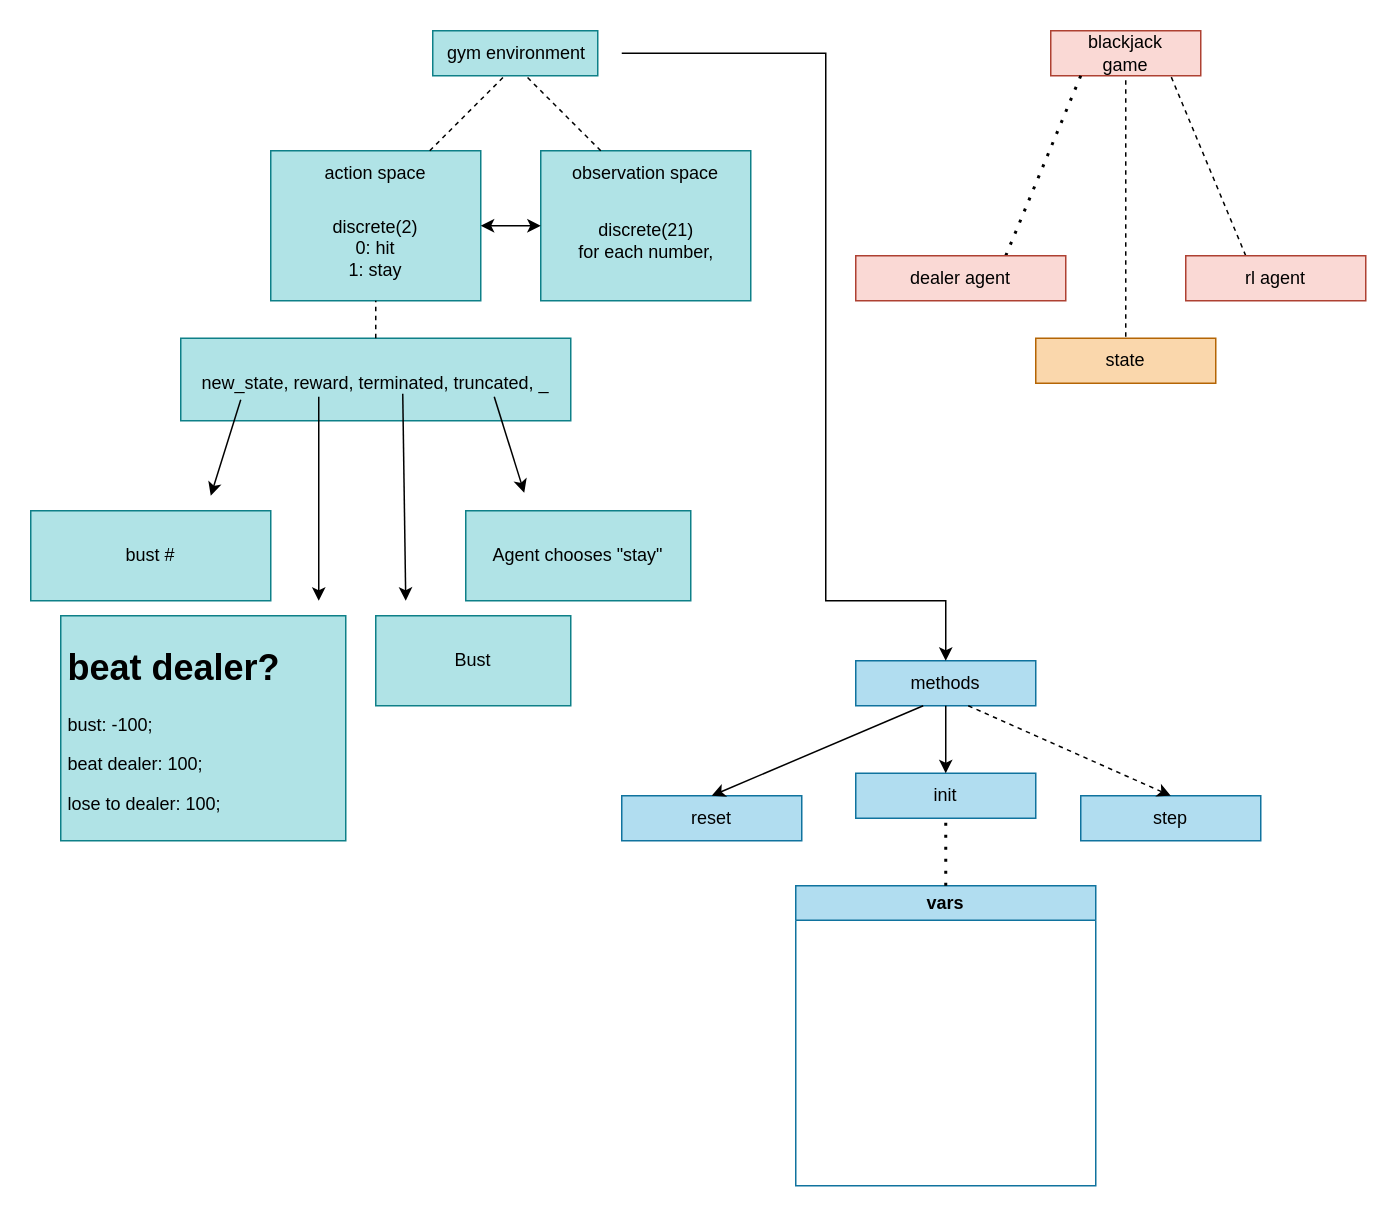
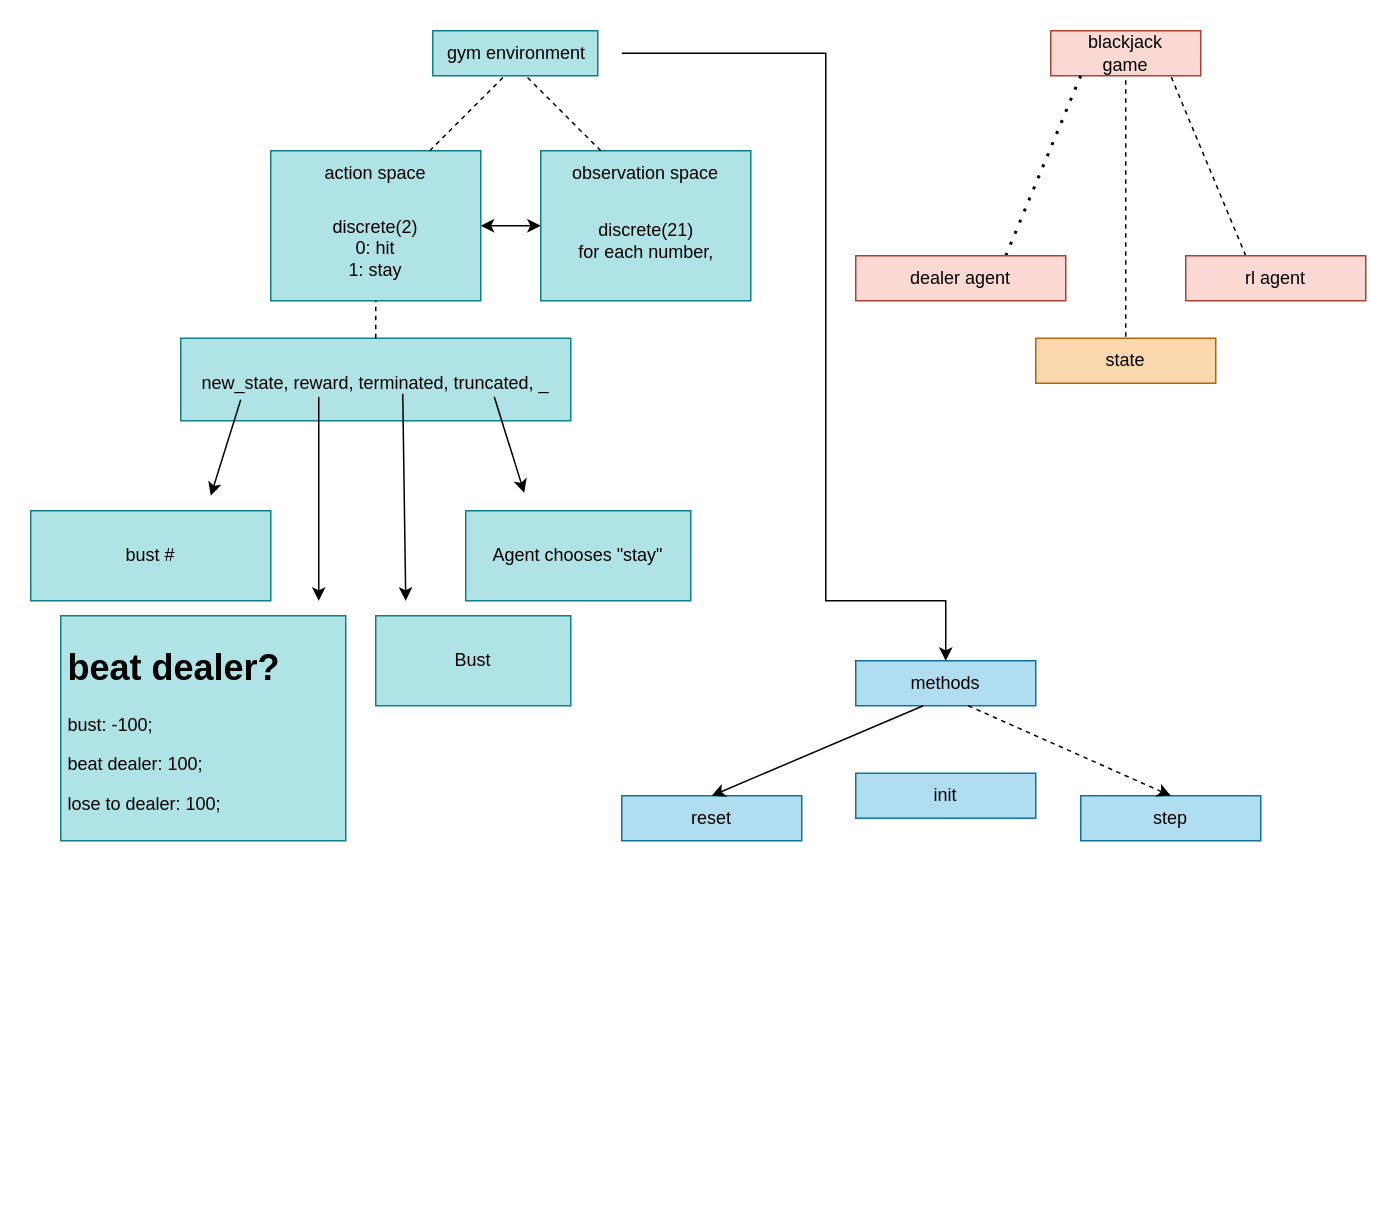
  <mxCell id="0" />
  <mxCell id="1" parent="0" />
  <mxCell id="2" value="" style="group" vertex="1" connectable="0" parent="1"><mxGeometry x="180" y="100" width="140" height="100" as="geometry" /></mxCell>
  <mxCell id="3" value="" style="rounded=0;whiteSpace=wrap;html=1;fillColor=#b0e3e6;strokeColor=#0e8088;" vertex="1" parent="2"><mxGeometry width="140" height="100" as="geometry" /></mxCell>
  <mxCell id="4" value="action space" style="text;html=1;strokeColor=none;fillColor=none;align=center;verticalAlign=middle;whiteSpace=wrap;rounded=0;" vertex="1" parent="2"><mxGeometry width="140" height="30" as="geometry" /></mxCell>
  <mxCell id="5" value="discrete(2)&lt;br&gt;0: hit&lt;br&gt;1: stay" style="text;html=1;strokeColor=none;fillColor=none;align=center;verticalAlign=middle;whiteSpace=wrap;rounded=0;" vertex="1" parent="2"><mxGeometry x="40" y="50" width="60" height="30" as="geometry" /></mxCell>
  <mxCell id="6" value="" style="endArrow=none;dashed=1;html=1;rounded=0;" edge="1" parent="1"><mxGeometry width="50" height="50" relative="1" as="geometry"><mxPoint x="286" y="100" as="sourcePoint" /><mxPoint x="336" y="50" as="targetPoint" /></mxGeometry></mxCell>
  <mxCell id="7" value="" style="group" vertex="1" connectable="0" parent="1"><mxGeometry x="360" y="100" width="190" height="100" as="geometry" /></mxCell>
  <mxCell id="8" value="" style="rounded=0;whiteSpace=wrap;html=1;fillColor=#b0e3e6;strokeColor=#0e8088;" vertex="1" parent="7"><mxGeometry width="140" height="100" as="geometry" /></mxCell>
  <mxCell id="9" value="observation space" style="text;html=1;strokeColor=none;fillColor=none;align=center;verticalAlign=middle;whiteSpace=wrap;rounded=0;" vertex="1" parent="7"><mxGeometry width="140" height="30" as="geometry" /></mxCell>
  <mxCell id="10" value="discrete(21)&lt;br&gt;for each number," style="text;html=1;strokeColor=none;fillColor=none;align=center;verticalAlign=middle;whiteSpace=wrap;rounded=0;" vertex="1" parent="7"><mxGeometry x="-7.5" y="50" width="155" height="20" as="geometry" /></mxCell>
  <mxCell id="11" value="" style="group" vertex="1" connectable="0" parent="1"><mxGeometry x="274" y="20" width="140" height="30" as="geometry" /></mxCell>
  <mxCell id="12" value="" style="rounded=0;whiteSpace=wrap;html=1;fillColor=#b0e3e6;strokeColor=#0e8088;" vertex="1" parent="11"><mxGeometry x="14" width="110" height="30" as="geometry" /></mxCell>
  <mxCell id="13" value="gym environment" style="text;html=1;strokeColor=none;fillColor=none;align=center;verticalAlign=middle;whiteSpace=wrap;rounded=0;" vertex="1" parent="11"><mxGeometry width="140" height="30" as="geometry" /></mxCell>
  <mxCell id="14" value="" style="endArrow=none;dashed=1;html=1;rounded=0;" edge="1" parent="1"><mxGeometry width="50" height="50" relative="1" as="geometry"><mxPoint x="400" y="100" as="sourcePoint" /><mxPoint x="350" y="50" as="targetPoint" /></mxGeometry></mxCell>
  <mxCell id="15" value="" style="group" vertex="1" connectable="0" parent="1"><mxGeometry x="90" y="225" width="320" height="55" as="geometry" /></mxCell>
  <mxCell id="16" value="" style="rounded=0;whiteSpace=wrap;html=1;fillColor=#b0e3e6;strokeColor=#0e8088;" vertex="1" parent="15"><mxGeometry x="30" width="260" height="55" as="geometry" /></mxCell>
  <mxCell id="17" value="new_state, reward, terminated, truncated, _" style="text;html=1;strokeColor=none;fillColor=none;align=center;verticalAlign=middle;whiteSpace=wrap;rounded=0;" vertex="1" parent="15"><mxGeometry y="15" width="320" height="30" as="geometry" /></mxCell>
  <mxCell id="18" value="" style="endArrow=none;dashed=1;html=1;rounded=0;exitX=0.5;exitY=0;exitDx=0;exitDy=0;" edge="1" parent="15" source="16"><mxGeometry width="50" height="50" relative="1" as="geometry"><mxPoint x="230" y="85" as="sourcePoint" /><mxPoint x="160" y="-25" as="targetPoint" /></mxGeometry></mxCell>
  <mxCell id="19" value="" style="endArrow=classic;html=1;rounded=0;" edge="1" parent="15"><mxGeometry width="50" height="50" relative="1" as="geometry"><mxPoint x="239" y="39" as="sourcePoint" /><mxPoint x="259" y="103" as="targetPoint" /></mxGeometry></mxCell>
  <mxCell id="20" value="" style="endArrow=classic;startArrow=classic;html=1;rounded=0;exitX=1;exitY=0.5;exitDx=0;exitDy=0;entryX=0;entryY=0.5;entryDx=0;entryDy=0;" edge="1" parent="1" source="3" target="8"><mxGeometry width="50" height="50" relative="1" as="geometry"><mxPoint x="320" y="260" as="sourcePoint" /><mxPoint x="370" y="210" as="targetPoint" /></mxGeometry></mxCell>
  <mxCell id="21" value="" style="endArrow=classic;html=1;rounded=0;" edge="1" parent="1"><mxGeometry width="50" height="50" relative="1" as="geometry"><mxPoint x="160" y="266" as="sourcePoint" /><mxPoint x="140" y="330" as="targetPoint" /></mxGeometry></mxCell>
  <mxCell id="22" value="" style="endArrow=classic;html=1;rounded=0;" edge="1" parent="1"><mxGeometry width="50" height="50" relative="1" as="geometry"><mxPoint x="212" y="264" as="sourcePoint" /><mxPoint x="212" y="400" as="targetPoint" /></mxGeometry></mxCell>
  <mxCell id="23" value="" style="endArrow=classic;html=1;rounded=0;" edge="1" parent="1"><mxGeometry width="50" height="50" relative="1" as="geometry"><mxPoint x="268" y="262" as="sourcePoint" /><mxPoint x="270" y="400" as="targetPoint" /></mxGeometry></mxCell>
  <mxCell id="24" value="" style="rounded=0;whiteSpace=wrap;html=1;fillColor=#b0e3e6;strokeColor=#0e8088;" vertex="1" parent="1"><mxGeometry x="20" y="340" width="160" height="60" as="geometry" /></mxCell>
  <mxCell id="25" value="" style="rounded=0;whiteSpace=wrap;html=1;fillColor=#b0e3e6;strokeColor=#0e8088;" vertex="1" parent="1"><mxGeometry x="40" y="410" width="190" height="150" as="geometry" /></mxCell>
  <mxCell id="26" value="" style="rounded=0;whiteSpace=wrap;html=1;fillColor=#b0e3e6;strokeColor=#0e8088;" vertex="1" parent="1"><mxGeometry x="250" y="410" width="130" height="60" as="geometry" /></mxCell>
  <mxCell id="27" value="" style="rounded=0;whiteSpace=wrap;html=1;fillColor=#b0e3e6;strokeColor=#0e8088;" vertex="1" parent="1"><mxGeometry x="310" y="340" width="150" height="60" as="geometry" /></mxCell>
  <mxCell id="28" value="Agent chooses &quot;stay&quot;" style="text;html=1;strokeColor=none;fillColor=none;align=center;verticalAlign=middle;whiteSpace=wrap;rounded=0;" vertex="1" parent="1"><mxGeometry x="320" y="355" width="130" height="30" as="geometry" /></mxCell>
  <mxCell id="29" value="Bust" style="text;html=1;strokeColor=none;fillColor=none;align=center;verticalAlign=middle;whiteSpace=wrap;rounded=0;" vertex="1" parent="1"><mxGeometry x="250" y="425" width="130" height="30" as="geometry" /></mxCell>
  <mxCell id="30" value="" style="group" vertex="1" connectable="0" parent="1"><mxGeometry x="700" y="20" width="100" height="30" as="geometry" /></mxCell>
  <mxCell id="31" value="" style="rounded=0;whiteSpace=wrap;html=1;fillColor=#fad9d5;strokeColor=#ae4132;" vertex="1" parent="30"><mxGeometry width="100" height="30" as="geometry" /></mxCell>
  <mxCell id="32" value="blackjack game" style="text;html=1;strokeColor=none;fillColor=none;align=center;verticalAlign=middle;whiteSpace=wrap;rounded=0;" vertex="1" parent="30"><mxGeometry x="20" width="60" height="30" as="geometry" /></mxCell>
  <mxCell id="33" value="" style="endArrow=none;dashed=1;html=1;rounded=0;entryX=0.5;entryY=1;entryDx=0;entryDy=0;" edge="1" parent="1" target="32"><mxGeometry width="50" height="50" relative="1" as="geometry"><mxPoint x="750" y="230" as="sourcePoint" /><mxPoint x="660" y="180" as="targetPoint" /></mxGeometry></mxCell>
  <mxCell id="34" value="" style="endArrow=none;dashed=1;html=1;rounded=0;entryX=1;entryY=1;entryDx=0;entryDy=0;" edge="1" parent="1" target="32"><mxGeometry width="50" height="50" relative="1" as="geometry"><mxPoint x="830" y="170" as="sourcePoint" /><mxPoint x="660" y="180" as="targetPoint" /></mxGeometry></mxCell>
  <mxCell id="35" value="" style="endArrow=none;dashed=1;html=1;dashPattern=1 3;strokeWidth=2;rounded=0;entryX=0;entryY=1;entryDx=0;entryDy=0;" edge="1" parent="1" target="32"><mxGeometry width="50" height="50" relative="1" as="geometry"><mxPoint x="670" y="170" as="sourcePoint" /><mxPoint x="660" y="180" as="targetPoint" /></mxGeometry></mxCell>
  <mxCell id="36" value="" style="rounded=0;whiteSpace=wrap;html=1;fillColor=#fad9d5;strokeColor=#ae4132;" vertex="1" parent="1"><mxGeometry x="570" y="170" width="140" height="30" as="geometry" /></mxCell>
  <mxCell id="37" value="dealer agent" style="text;html=1;strokeColor=none;fillColor=none;align=center;verticalAlign=middle;whiteSpace=wrap;rounded=0;" vertex="1" parent="1"><mxGeometry x="565" y="170" width="150" height="30" as="geometry" /></mxCell>
  <mxCell id="38" value="" style="rounded=0;whiteSpace=wrap;html=1;fillColor=#fad9d5;strokeColor=#ae4132;" vertex="1" parent="1"><mxGeometry x="790" y="170" width="120" height="30" as="geometry" /></mxCell>
  <mxCell id="39" value="rl agent" style="text;html=1;strokeColor=none;fillColor=none;align=center;verticalAlign=middle;whiteSpace=wrap;rounded=0;" vertex="1" parent="1"><mxGeometry x="820" y="170" width="60" height="30" as="geometry" /></mxCell>
  <mxCell id="40" value="" style="rounded=0;whiteSpace=wrap;html=1;fillColor=#fad7ac;strokeColor=#b46504;" vertex="1" parent="1"><mxGeometry x="690" y="225" width="120" height="30" as="geometry" /></mxCell>
  <mxCell id="41" value="state" style="text;html=1;strokeColor=none;fillColor=none;align=center;verticalAlign=middle;whiteSpace=wrap;rounded=0;" vertex="1" parent="1"><mxGeometry x="720" y="225" width="60" height="30" as="geometry" /></mxCell>
  <mxCell id="42" value="&lt;h1&gt;beat dealer?&lt;/h1&gt;&lt;p&gt;bust: -100;&lt;/p&gt;&lt;p&gt;beat dealer: 100;&lt;/p&gt;&lt;p&gt;lose to dealer: 100;&lt;/p&gt;" style="text;html=1;strokeColor=none;fillColor=none;spacing=5;spacingTop=-20;whiteSpace=wrap;overflow=hidden;rounded=0;" vertex="1" parent="1"><mxGeometry x="40" y="425" width="190" height="120" as="geometry" /></mxCell>
  <mxCell id="43" value="bust #" style="text;html=1;strokeColor=none;fillColor=none;align=center;verticalAlign=middle;whiteSpace=wrap;rounded=0;" vertex="1" parent="1"><mxGeometry x="70" y="355" width="60" height="30" as="geometry" /></mxCell>
  <mxCell id="44" value="" style="group" vertex="1" connectable="0" parent="1"><mxGeometry x="570" y="440" width="120" height="30" as="geometry" /></mxCell>
  <mxCell id="45" value="" style="rounded=0;whiteSpace=wrap;html=1;fillColor=#b1ddf0;strokeColor=#10739e;" vertex="1" parent="44"><mxGeometry width="120" height="30" as="geometry" /></mxCell>
  <mxCell id="46" value="methods" style="text;html=1;strokeColor=none;fillColor=none;align=center;verticalAlign=middle;whiteSpace=wrap;rounded=0;" vertex="1" parent="44"><mxGeometry x="30" width="60" height="30" as="geometry" /></mxCell>
  <mxCell id="47" style="edgeStyle=orthogonalEdgeStyle;rounded=0;orthogonalLoop=1;jettySize=auto;html=1;entryX=0.5;entryY=0;entryDx=0;entryDy=0;" edge="1" parent="1" source="13" target="46"><mxGeometry relative="1" as="geometry"><Array as="points"><mxPoint x="550" y="35" /><mxPoint x="550" y="400" /><mxPoint x="630" y="400" /></Array></mxGeometry></mxCell>
  <mxCell id="48" value="" style="group" vertex="1" connectable="0" parent="1"><mxGeometry x="720" y="530" width="120" height="30" as="geometry" /></mxCell>
  <mxCell id="49" value="" style="rounded=0;whiteSpace=wrap;html=1;fillColor=#b1ddf0;strokeColor=#10739e;" vertex="1" parent="48"><mxGeometry width="120" height="30" as="geometry" /></mxCell>
  <mxCell id="50" value="step" style="text;html=1;strokeColor=none;fillColor=none;align=center;verticalAlign=middle;whiteSpace=wrap;rounded=0;" vertex="1" parent="48"><mxGeometry x="30" width="60" height="30" as="geometry" /></mxCell>
  <mxCell id="51" value="" style="group" vertex="1" connectable="0" parent="1"><mxGeometry x="414" y="530" width="120" height="30" as="geometry" /></mxCell>
  <mxCell id="52" value="" style="rounded=0;whiteSpace=wrap;html=1;fillColor=#b1ddf0;strokeColor=#10739e;" vertex="1" parent="51"><mxGeometry width="120" height="30" as="geometry" /></mxCell>
  <mxCell id="53" value="reset" style="text;html=1;strokeColor=none;fillColor=none;align=center;verticalAlign=middle;whiteSpace=wrap;rounded=0;" vertex="1" parent="51"><mxGeometry x="30" width="60" height="30" as="geometry" /></mxCell>
  <mxCell id="54" value="" style="group" vertex="1" connectable="0" parent="1"><mxGeometry x="570" y="515" width="120" height="30" as="geometry" /></mxCell>
  <mxCell id="55" value="" style="rounded=0;whiteSpace=wrap;html=1;fillColor=#b1ddf0;strokeColor=#10739e;" vertex="1" parent="54"><mxGeometry width="120" height="30" as="geometry" /></mxCell>
  <mxCell id="56" value="init" style="text;html=1;strokeColor=none;fillColor=none;align=center;verticalAlign=middle;whiteSpace=wrap;rounded=0;" vertex="1" parent="54"><mxGeometry x="30" width="60" height="30" as="geometry" /></mxCell>
  <mxCell id="57" value="" style="endArrow=classic;html=1;rounded=0;exitX=0.25;exitY=1;exitDx=0;exitDy=0;entryX=0.5;entryY=0;entryDx=0;entryDy=0;" edge="1" parent="1" source="46" target="53"><mxGeometry width="50" height="50" relative="1" as="geometry"><mxPoint x="540" y="560" as="sourcePoint" /><mxPoint x="420" y="490" as="targetPoint" /></mxGeometry></mxCell>
- <mxCell id="58" value="" style="endArrow=classic;html=1;rounded=0;exitX=0.5;exitY=1;exitDx=0;exitDy=0;entryX=0.5;entryY=0;entryDx=0;entryDy=0;" edge="1" parent="1" source="46" target="56"><mxGeometry width="50" height="50" relative="1" as="geometry"><mxPoint x="540" y="560" as="sourcePoint" /><mxPoint x="660" y="490" as="targetPoint" /></mxGeometry></mxCell>
  <mxCell id="59" value="" style="endArrow=classic;html=1;rounded=0;exitX=0.75;exitY=1;exitDx=0;exitDy=0;entryX=0.5;entryY=0;entryDx=0;entryDy=0;dashed=1;" edge="1" parent="1" source="46" target="50"><mxGeometry width="50" height="50" relative="1" as="geometry"><mxPoint x="540" y="560" as="sourcePoint" /><mxPoint x="590" y="510" as="targetPoint" /></mxGeometry></mxCell>
- <mxCell id="60" value="vars" style="swimlane;whiteSpace=wrap;html=1;fillColor=#b1ddf0;strokeColor=#10739e;" vertex="1" parent="1"><mxGeometry x="530" y="590" width="200" height="200" as="geometry" /></mxCell>
- <mxCell id="61" value="" style="endArrow=none;dashed=1;html=1;dashPattern=1 3;strokeWidth=2;rounded=0;entryX=0.5;entryY=1;entryDx=0;entryDy=0;exitX=0.5;exitY=0;exitDx=0;exitDy=0;" edge="1" parent="1" source="60" target="56"><mxGeometry width="50" height="50" relative="1" as="geometry"><mxPoint x="540" y="580" as="sourcePoint" /><mxPoint x="590" y="530" as="targetPoint" /></mxGeometry></mxCell>
